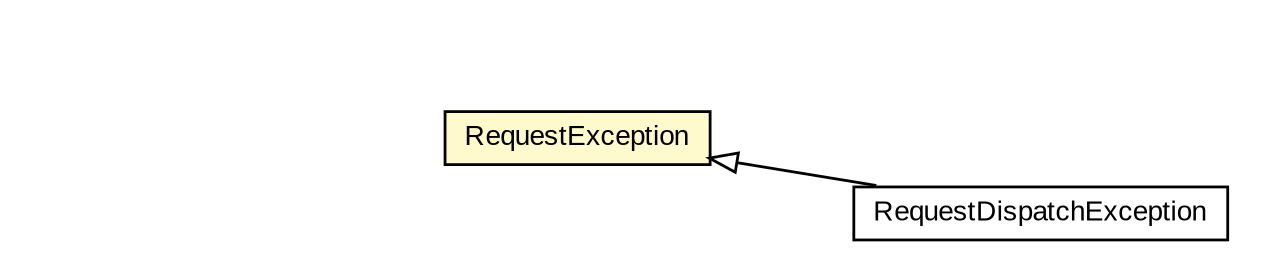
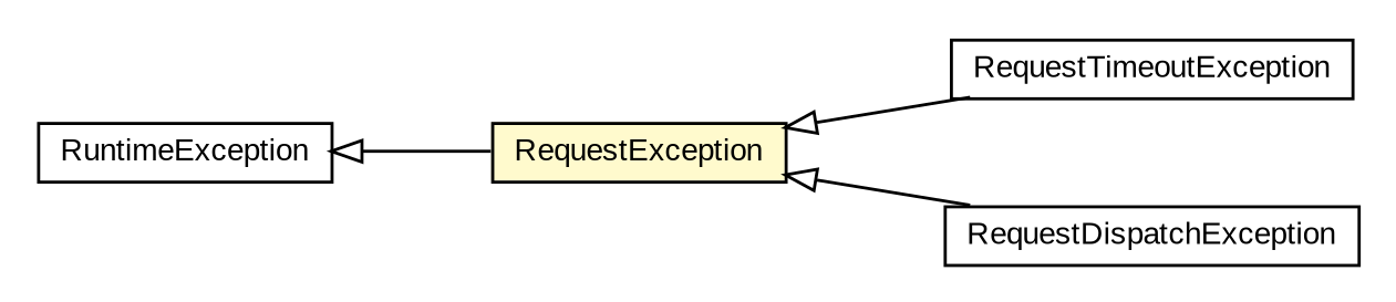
  digraph {
    nodesep=0.25
    rankdir=LR
    ranksep=0.5
    node [fontcolor=black fontname=arial fontsize=10.0 shape=plaintext]
    edge [arrowtail=empty dir=back fontname=arial fontsize=10 headport=p labelfontname=arial labelfontsize=10 tailport=p]
+   n1 [label=<<table title="io.reinert.requestor.RequestTimeoutException" border="0" cellborder="1" cellspacing="0" cellpadding="2" port="p" href="./RequestTimeoutException.html"> 		<tr><td><table border="0" cellspacing="0" cellpadding="1"> <tr><td align="center" balign="center"> RequestTimeoutException </td></tr> 		</table></td></tr> 		</table>>]
    n2 [label=<<table title="io.reinert.requestor.RequestException" border="0" cellborder="1" cellspacing="0" cellpadding="2" port="p" bgcolor="lemonChiffon" href="./RequestException.html"> 		<tr><td><table border="0" cellspacing="0" cellpadding="1"> <tr><td align="center" balign="center"> RequestException </td></tr> 		</table></td></tr> 		</table>>]
    n3 [label=<<table title="io.reinert.requestor.RequestDispatchException" border="0" cellborder="1" cellspacing="0" cellpadding="2" port="p" href="./RequestDispatchException.html"> 		<tr><td><table border="0" cellspacing="0" cellpadding="1"> <tr><td align="center" balign="center"> RequestDispatchException </td></tr> 		</table></td></tr> 		</table>>]
+   n4 [label=<<table title="java.lang.RuntimeException" border="0" cellborder="1" cellspacing="0" cellpadding="2" port="p" href="http://download.oracle.com/javase/7/docs/api/java/lang/RuntimeException.html"> 		<tr><td><table border="0" cellspacing="0" cellpadding="1"> <tr><td align="center" balign="center"> RuntimeException </td></tr> 		</table></td></tr> 		</table>>]
+   n2 -> n1
    n2 -> n3
+   n4 -> n2
  }
